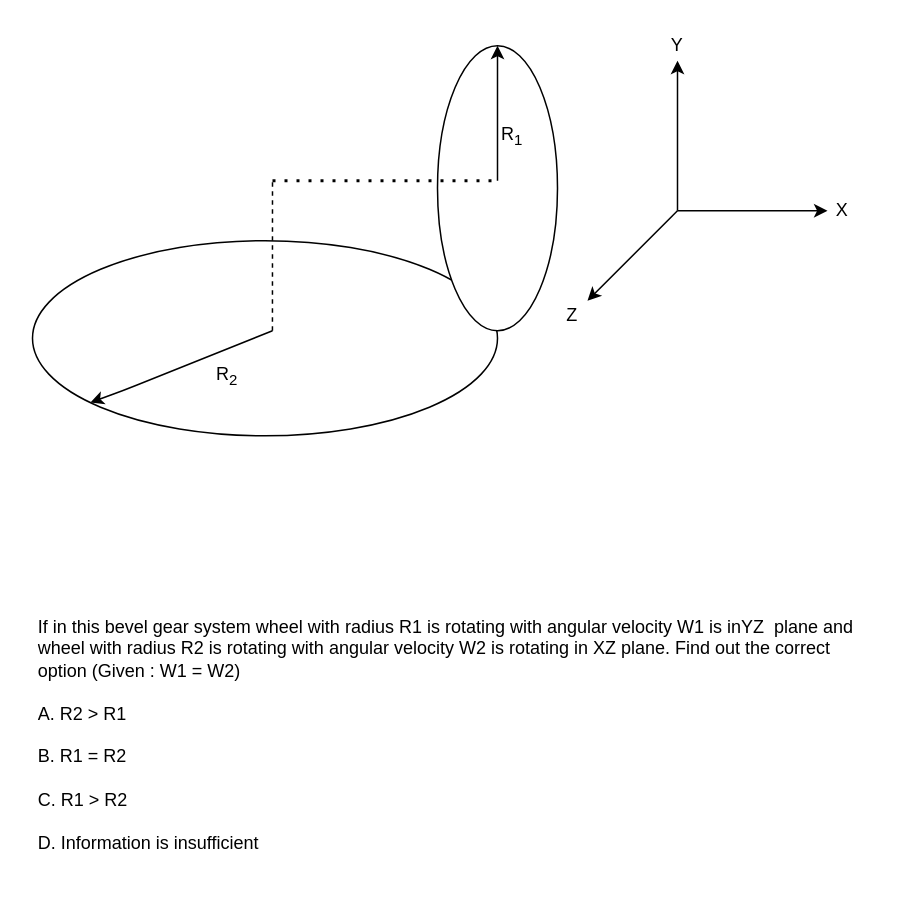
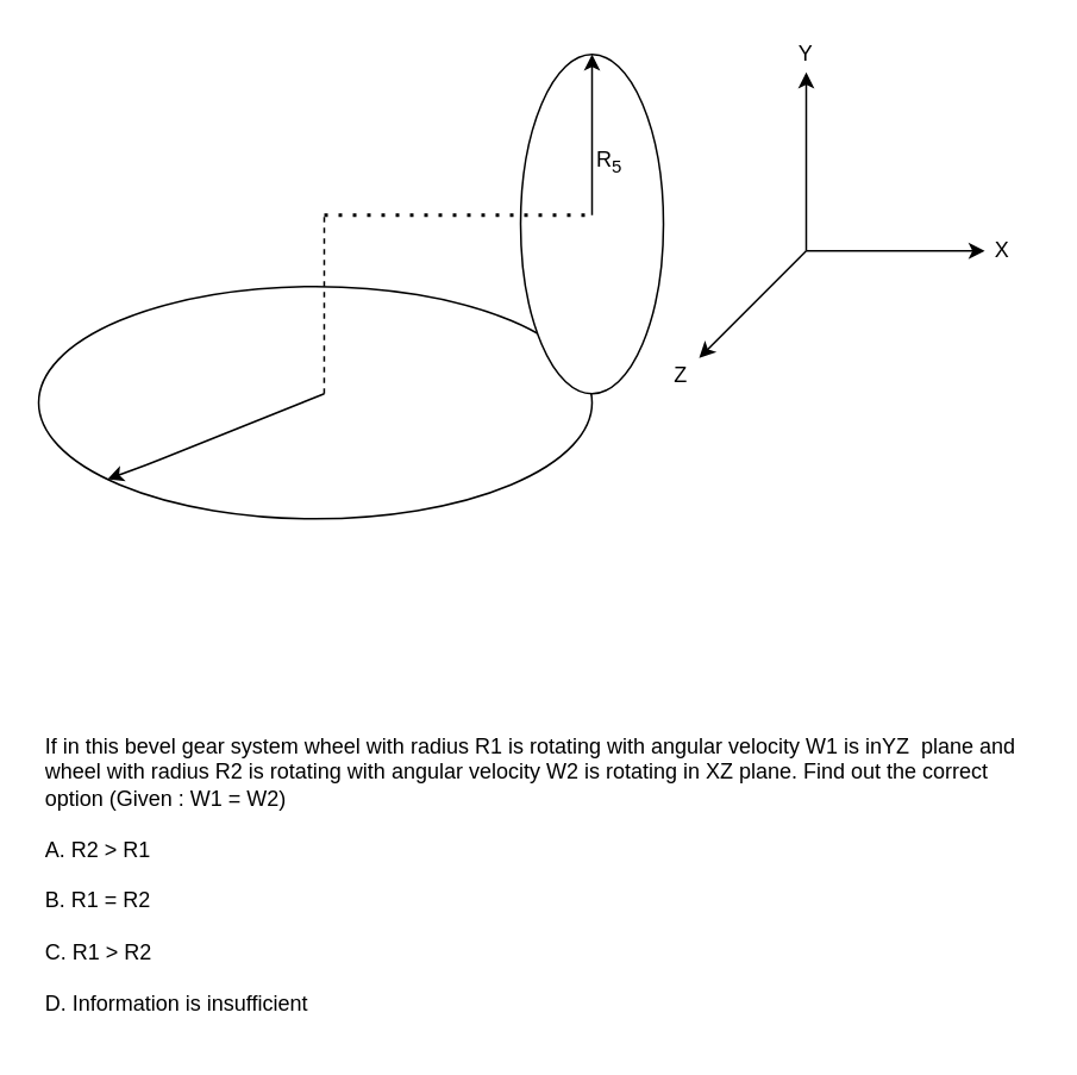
  <mxCell id="0" />
  <mxCell id="1" parent="0" />
  <mxCell id="2" value="" style="ellipse;whiteSpace=wrap;html=1;" vertex="1" parent="1"><mxGeometry x="21" y="160" width="310" height="130" as="geometry" /></mxCell>
  <mxCell id="3" value="" style="ellipse;whiteSpace=wrap;html=1;" vertex="1" parent="1"><mxGeometry x="291" y="30" width="80" height="190" as="geometry" /></mxCell>
  <mxCell id="4" value="" style="endArrow=none;dashed=1;html=1;dashPattern=1 3;strokeWidth=2;" edge="1" parent="1"><mxGeometry width="50" height="50" relative="1" as="geometry"><mxPoint x="181" y="120" as="sourcePoint" /><mxPoint x="331" y="120" as="targetPoint" /></mxGeometry></mxCell>
  <mxCell id="5" value="" style="endArrow=none;dashed=1;html=1;exitX=0.516;exitY=0.462;exitDx=0;exitDy=0;exitPerimeter=0;" edge="1" parent="1" source="2"><mxGeometry width="50" height="50" relative="1" as="geometry"><mxPoint x="131" y="170" as="sourcePoint" /><mxPoint x="181" y="120" as="targetPoint" /></mxGeometry></mxCell>
  <mxCell id="6" value="" style="endArrow=classic;html=1;" edge="1" parent="1" target="3"><mxGeometry width="50" height="50" relative="1" as="geometry"><mxPoint x="331" y="120" as="sourcePoint" /><mxPoint x="381" y="70" as="targetPoint" /></mxGeometry></mxCell>
  <mxCell id="7" value="" style="endArrow=classic;html=1;" edge="1" parent="1" target="2"><mxGeometry width="50" height="50" relative="1" as="geometry"><mxPoint x="181" y="220" as="sourcePoint" /><mxPoint x="231" y="170" as="targetPoint" /><Array as="points"><mxPoint x="81" y="260" /></Array></mxGeometry></mxCell>
- <mxCell id="8" value="R&lt;sub&gt;1&lt;/sub&gt;" style="text;html=1;strokeColor=none;fillColor=none;align=center;verticalAlign=middle;whiteSpace=wrap;rounded=0;" vertex="1" parent="1"><mxGeometry x="321" y="80" width="40" height="20" as="geometry" /></mxCell>
- <mxCell id="9" value="R&lt;sub&gt;2&lt;/sub&gt;" style="text;html=1;strokeColor=none;fillColor=none;align=center;verticalAlign=middle;whiteSpace=wrap;rounded=0;" vertex="1" parent="1"><mxGeometry x="131" y="240" width="40" height="20" as="geometry" /></mxCell>
+ <mxCell id="8" value="R&lt;sub&gt;5&lt;/sub&gt;" style="text;html=1;strokeColor=none;fillColor=none;align=center;verticalAlign=middle;whiteSpace=wrap;rounded=0;" vertex="1" parent="1"><mxGeometry x="321" y="80" width="40" height="20" as="geometry" /></mxCell>
  <mxCell id="10" value="" style="endArrow=classic;html=1;" edge="1" parent="1"><mxGeometry width="50" height="50" relative="1" as="geometry"><mxPoint x="451" y="140" as="sourcePoint" /><mxPoint x="451" y="40" as="targetPoint" /></mxGeometry></mxCell>
  <mxCell id="11" value="" style="endArrow=classic;html=1;" edge="1" parent="1"><mxGeometry width="50" height="50" relative="1" as="geometry"><mxPoint x="451" y="140" as="sourcePoint" /><mxPoint x="551" y="140" as="targetPoint" /></mxGeometry></mxCell>
  <mxCell id="12" value="" style="endArrow=classic;html=1;" edge="1" parent="1"><mxGeometry width="50" height="50" relative="1" as="geometry"><mxPoint x="451" y="140" as="sourcePoint" /><mxPoint x="391" y="200" as="targetPoint" /></mxGeometry></mxCell>
  <mxCell id="13" value="X" style="text;html=1;strokeColor=none;fillColor=none;align=center;verticalAlign=middle;whiteSpace=wrap;rounded=0;" vertex="1" parent="1"><mxGeometry x="541" y="130" width="40" height="20" as="geometry" /></mxCell>
  <mxCell id="14" value="Y" style="text;html=1;strokeColor=none;fillColor=none;align=center;verticalAlign=middle;whiteSpace=wrap;rounded=0;" vertex="1" parent="1"><mxGeometry x="431" y="20" width="40" height="20" as="geometry" /></mxCell>
  <mxCell id="15" value="Z" style="text;html=1;strokeColor=none;fillColor=none;align=center;verticalAlign=middle;whiteSpace=wrap;rounded=0;" vertex="1" parent="1"><mxGeometry x="361" y="200" width="40" height="20" as="geometry" /></mxCell>
  <mxCell id="16" value="&lt;h1&gt;&lt;br&gt;&lt;/h1&gt;&lt;div&gt;If in this bevel gear system wheel with radius R1 is rotating with angular velocity W1 is inYZ &amp;nbsp;plane and wheel with radius R2 is rotating with angular velocity W2 is rotating in XZ plane. Find out the correct option (Given : W1 = W2)&lt;/div&gt;&lt;div&gt;&lt;br&gt;&lt;/div&gt;&lt;div&gt;A. R2 &amp;gt; R1&lt;/div&gt;&lt;div&gt;&lt;br&gt;&lt;/div&gt;&lt;div&gt;B. R1 = R2&lt;/div&gt;&lt;div&gt;&lt;br&gt;&lt;/div&gt;&lt;div&gt;C. R1 &amp;gt; R2&lt;/div&gt;&lt;div&gt;&lt;br&gt;&lt;/div&gt;&lt;div&gt;D. Information is insufficient&lt;/div&gt;" style="text;html=1;strokeColor=none;fillColor=none;spacing=5;spacingTop=-20;whiteSpace=wrap;overflow=hidden;rounded=0;" vertex="1" parent="1"><mxGeometry x="20" y="360" width="560" height="220" as="geometry" /></mxCell>
